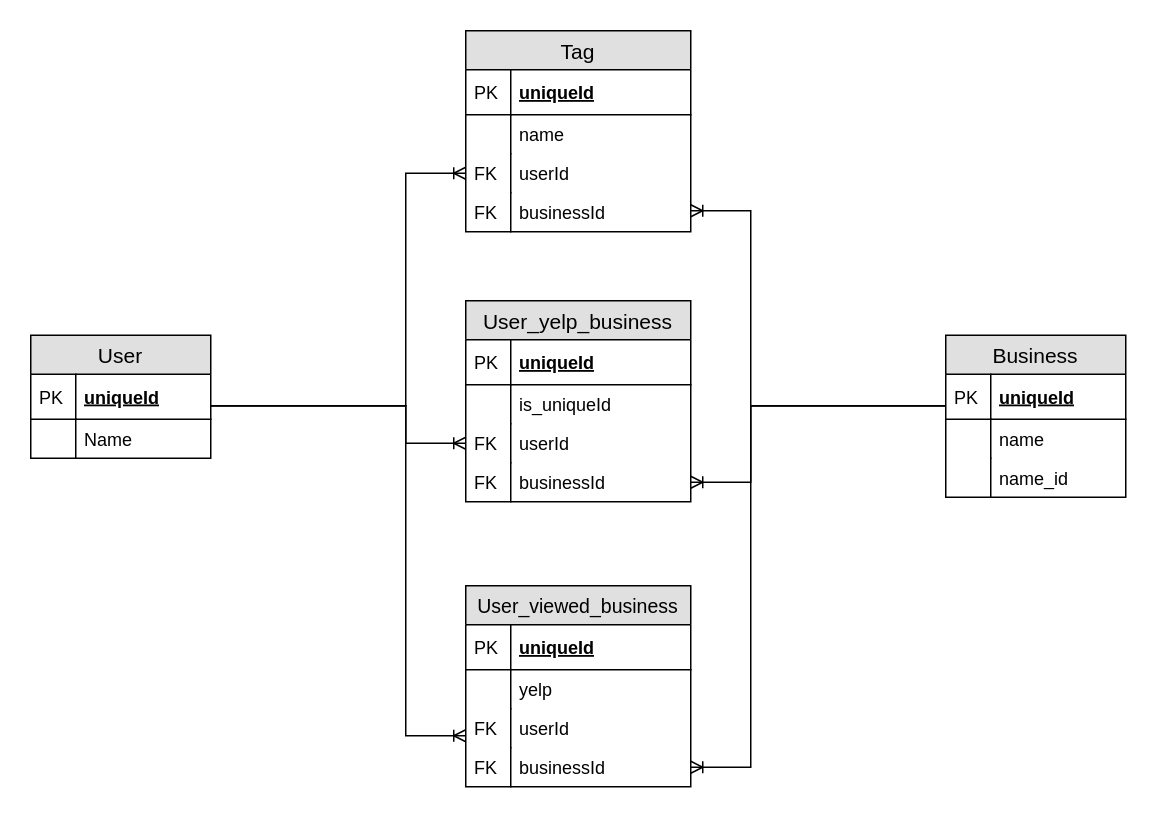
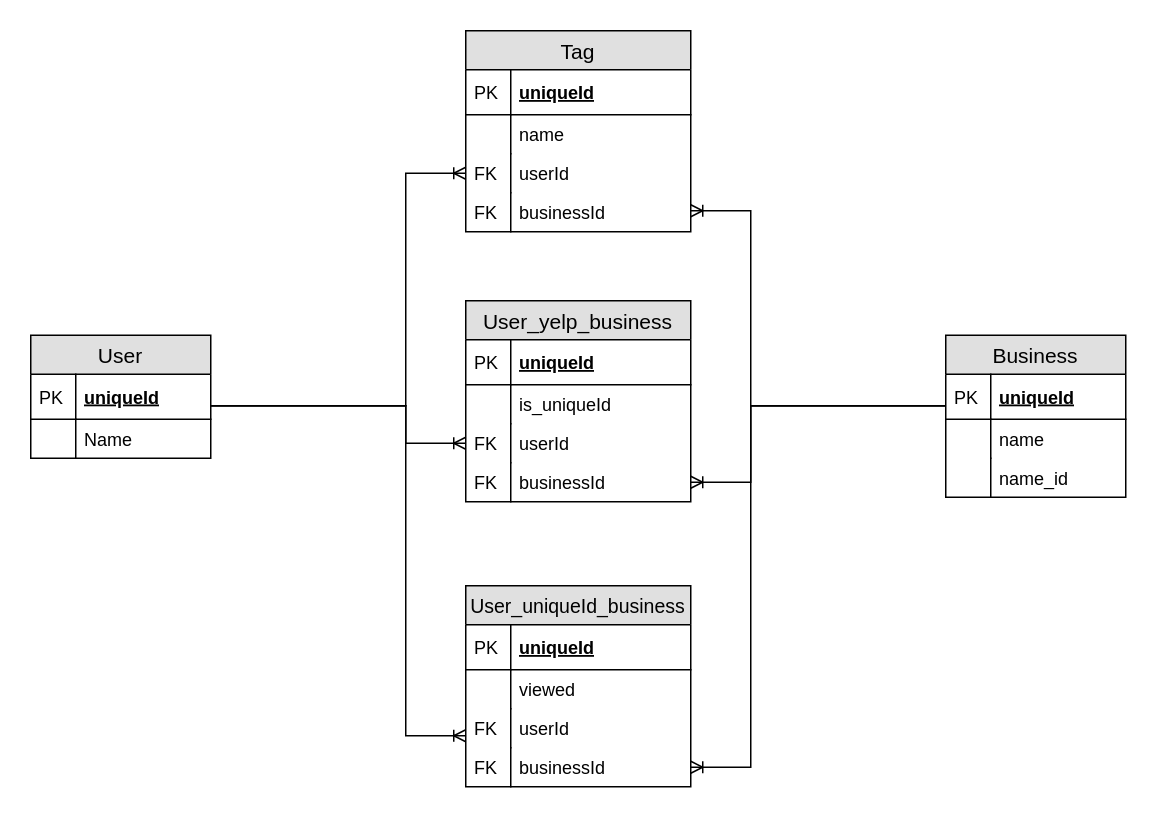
  <mxCell id="0" />
  <mxCell id="1" parent="0" />
  <mxCell id="2" value="User" style="swimlane;fontStyle=0;childLayout=stackLayout;horizontal=1;startSize=26;fillColor=#e0e0e0;horizontalStack=0;resizeParent=1;resizeParentMax=0;resizeLast=0;collapsible=1;marginBottom=0;swimlaneFillColor=#ffffff;align=center;fontSize=14;" parent="1" vertex="1"><mxGeometry x="20" y="223" width="120" height="82" as="geometry" /></mxCell>
  <mxCell id="3" value="uniqueId" style="shape=partialRectangle;top=0;left=0;right=0;bottom=1;align=left;verticalAlign=middle;fillColor=none;spacingLeft=34;spacingRight=4;overflow=hidden;rotatable=0;points=[[0,0.5],[1,0.5]];portConstraint=eastwest;dropTarget=0;fontStyle=5;fontSize=12;" parent="2" vertex="1"><mxGeometry y="26" width="120" height="30" as="geometry" /></mxCell>
  <mxCell id="4" value="PK" style="shape=partialRectangle;top=0;left=0;bottom=0;fillColor=none;align=left;verticalAlign=middle;spacingLeft=4;spacingRight=4;overflow=hidden;rotatable=0;points=[];portConstraint=eastwest;part=1;fontSize=12;" parent="3" vertex="1" connectable="0"><mxGeometry width="30" height="30" as="geometry" /></mxCell>
  <mxCell id="5" value="Name&#10;" style="shape=partialRectangle;top=0;left=0;right=0;bottom=0;align=left;verticalAlign=top;fillColor=none;spacingLeft=34;spacingRight=4;overflow=hidden;rotatable=0;points=[[0,0.5],[1,0.5]];portConstraint=eastwest;dropTarget=0;fontSize=12;" parent="2" vertex="1"><mxGeometry y="56" width="120" height="26" as="geometry" /></mxCell>
  <mxCell id="6" value="" style="shape=partialRectangle;top=0;left=0;bottom=0;fillColor=none;align=left;verticalAlign=top;spacingLeft=4;spacingRight=4;overflow=hidden;rotatable=0;points=[];portConstraint=eastwest;part=1;fontSize=12;" parent="5" vertex="1" connectable="0"><mxGeometry width="30" height="26" as="geometry" /></mxCell>
  <mxCell id="7" value="Business" style="swimlane;fontStyle=0;childLayout=stackLayout;horizontal=1;startSize=26;fillColor=#e0e0e0;horizontalStack=0;resizeParent=1;resizeParentMax=0;resizeLast=0;collapsible=1;marginBottom=0;swimlaneFillColor=#ffffff;align=center;fontSize=14;" parent="1" vertex="1"><mxGeometry x="630" y="223" width="120" height="108" as="geometry" /></mxCell>
  <mxCell id="8" value="uniqueId" style="shape=partialRectangle;top=0;left=0;right=0;bottom=1;align=left;verticalAlign=middle;fillColor=none;spacingLeft=34;spacingRight=4;overflow=hidden;rotatable=0;points=[[0,0.5],[1,0.5]];portConstraint=eastwest;dropTarget=0;fontStyle=5;fontSize=12;" parent="7" vertex="1"><mxGeometry y="26" width="120" height="30" as="geometry" /></mxCell>
  <mxCell id="9" value="PK" style="shape=partialRectangle;top=0;left=0;bottom=0;fillColor=none;align=left;verticalAlign=middle;spacingLeft=4;spacingRight=4;overflow=hidden;rotatable=0;points=[];portConstraint=eastwest;part=1;fontSize=12;" parent="8" vertex="1" connectable="0"><mxGeometry width="30" height="30" as="geometry" /></mxCell>
  <mxCell id="10" value="name" style="shape=partialRectangle;top=0;left=0;right=0;bottom=0;align=left;verticalAlign=top;fillColor=none;spacingLeft=34;spacingRight=4;overflow=hidden;rotatable=0;points=[[0,0.5],[1,0.5]];portConstraint=eastwest;dropTarget=0;fontSize=12;" parent="7" vertex="1"><mxGeometry y="56" width="120" height="26" as="geometry" /></mxCell>
  <mxCell id="11" value="" style="shape=partialRectangle;top=0;left=0;bottom=0;fillColor=none;align=left;verticalAlign=top;spacingLeft=4;spacingRight=4;overflow=hidden;rotatable=0;points=[];portConstraint=eastwest;part=1;fontSize=12;" parent="10" vertex="1" connectable="0"><mxGeometry width="30" height="26" as="geometry" /></mxCell>
  <mxCell id="12" style="edgeStyle=orthogonalEdgeStyle;rounded=0;orthogonalLoop=1;jettySize=auto;html=1;exitX=1;exitY=0.5;exitDx=0;exitDy=0;" parent="7" source="10" target="10" edge="1"><mxGeometry relative="1" as="geometry" /></mxCell>
  <mxCell id="13" value="name_id" style="shape=partialRectangle;top=0;left=0;right=0;bottom=0;align=left;verticalAlign=top;fillColor=none;spacingLeft=34;spacingRight=4;overflow=hidden;rotatable=0;points=[[0,0.5],[1,0.5]];portConstraint=eastwest;dropTarget=0;fontSize=12;" parent="7" vertex="1"><mxGeometry y="82" width="120" height="26" as="geometry" /></mxCell>
  <mxCell id="14" value="" style="shape=partialRectangle;top=0;left=0;bottom=0;fillColor=none;align=left;verticalAlign=top;spacingLeft=4;spacingRight=4;overflow=hidden;rotatable=0;points=[];portConstraint=eastwest;part=1;fontSize=12;" parent="13" vertex="1" connectable="0"><mxGeometry width="30" height="26" as="geometry" /></mxCell>
- <mxCell id="15" value="User_viewed_business" style="swimlane;fontStyle=0;childLayout=stackLayout;horizontal=1;startSize=26;fillColor=#e0e0e0;horizontalStack=0;resizeParent=1;resizeParentMax=0;resizeLast=0;collapsible=1;marginBottom=0;swimlaneFillColor=#ffffff;align=center;fontSize=13;" parent="1" vertex="1"><mxGeometry x="310" y="390" width="150" height="134" as="geometry" /></mxCell>
+ <mxCell id="15" value="User_uniqueId_business" style="swimlane;fontStyle=0;childLayout=stackLayout;horizontal=1;startSize=26;fillColor=#e0e0e0;horizontalStack=0;resizeParent=1;resizeParentMax=0;resizeLast=0;collapsible=1;marginBottom=0;swimlaneFillColor=#ffffff;align=center;fontSize=13;" parent="1" vertex="1"><mxGeometry x="310" y="390" width="150" height="134" as="geometry" /></mxCell>
  <mxCell id="16" value="uniqueId" style="shape=partialRectangle;top=0;left=0;right=0;bottom=1;align=left;verticalAlign=middle;fillColor=none;spacingLeft=34;spacingRight=4;overflow=hidden;rotatable=0;points=[[0,0.5],[1,0.5]];portConstraint=eastwest;dropTarget=0;fontStyle=5;fontSize=12;" parent="15" vertex="1"><mxGeometry y="26" width="150" height="30" as="geometry" /></mxCell>
  <mxCell id="17" value="PK" style="shape=partialRectangle;top=0;left=0;bottom=0;fillColor=none;align=left;verticalAlign=middle;spacingLeft=4;spacingRight=4;overflow=hidden;rotatable=0;points=[];portConstraint=eastwest;part=1;fontSize=12;" parent="16" vertex="1" connectable="0"><mxGeometry width="30" height="30" as="geometry" /></mxCell>
- <mxCell id="18" value="yelp" style="shape=partialRectangle;top=0;left=0;right=0;bottom=0;align=left;verticalAlign=top;fillColor=none;spacingLeft=34;spacingRight=4;overflow=hidden;rotatable=0;points=[[0,0.5],[1,0.5]];portConstraint=eastwest;dropTarget=0;fontSize=12;" parent="15" vertex="1"><mxGeometry y="56" width="150" height="26" as="geometry" /></mxCell>
+ <mxCell id="18" value="viewed" style="shape=partialRectangle;top=0;left=0;right=0;bottom=0;align=left;verticalAlign=top;fillColor=none;spacingLeft=34;spacingRight=4;overflow=hidden;rotatable=0;points=[[0,0.5],[1,0.5]];portConstraint=eastwest;dropTarget=0;fontSize=12;" parent="15" vertex="1"><mxGeometry y="56" width="150" height="26" as="geometry" /></mxCell>
  <mxCell id="19" value="" style="shape=partialRectangle;top=0;left=0;bottom=0;fillColor=none;align=left;verticalAlign=top;spacingLeft=4;spacingRight=4;overflow=hidden;rotatable=0;points=[];portConstraint=eastwest;part=1;fontSize=12;" parent="18" vertex="1" connectable="0"><mxGeometry width="30" height="26" as="geometry" /></mxCell>
  <mxCell id="20" value="userId&#10;&#10;" style="shape=partialRectangle;top=0;left=0;right=0;bottom=0;align=left;verticalAlign=top;fillColor=none;spacingLeft=34;spacingRight=4;overflow=hidden;rotatable=0;points=[[0,0.5],[1,0.5]];portConstraint=eastwest;dropTarget=0;fontSize=12;" parent="15" vertex="1"><mxGeometry y="82" width="150" height="26" as="geometry" /></mxCell>
  <mxCell id="21" value="FK" style="shape=partialRectangle;top=0;left=0;bottom=0;fillColor=none;align=left;verticalAlign=top;spacingLeft=4;spacingRight=4;overflow=hidden;rotatable=0;points=[];portConstraint=eastwest;part=1;fontSize=12;" parent="20" vertex="1" connectable="0"><mxGeometry width="30" height="26" as="geometry" /></mxCell>
  <mxCell id="22" value="businessId" style="shape=partialRectangle;top=0;left=0;right=0;bottom=0;align=left;verticalAlign=top;fillColor=none;spacingLeft=34;spacingRight=4;overflow=hidden;rotatable=0;points=[[0,0.5],[1,0.5]];portConstraint=eastwest;dropTarget=0;fontSize=12;" parent="15" vertex="1"><mxGeometry y="108" width="150" height="26" as="geometry" /></mxCell>
  <mxCell id="23" value="FK" style="shape=partialRectangle;top=0;left=0;bottom=0;fillColor=none;align=left;verticalAlign=top;spacingLeft=4;spacingRight=4;overflow=hidden;rotatable=0;points=[];portConstraint=eastwest;part=1;fontSize=12;" parent="22" vertex="1" connectable="0"><mxGeometry width="30" height="26" as="geometry" /></mxCell>
  <mxCell id="24" value="User_yelp_business" style="swimlane;fontStyle=0;childLayout=stackLayout;horizontal=1;startSize=26;fillColor=#e0e0e0;horizontalStack=0;resizeParent=1;resizeParentMax=0;resizeLast=0;collapsible=1;marginBottom=0;swimlaneFillColor=#ffffff;align=center;fontSize=14;" parent="1" vertex="1"><mxGeometry x="310" y="200" width="150" height="134" as="geometry" /></mxCell>
  <mxCell id="25" value="uniqueId" style="shape=partialRectangle;top=0;left=0;right=0;bottom=1;align=left;verticalAlign=middle;fillColor=none;spacingLeft=34;spacingRight=4;overflow=hidden;rotatable=0;points=[[0,0.5],[1,0.5]];portConstraint=eastwest;dropTarget=0;fontStyle=5;fontSize=12;" parent="24" vertex="1"><mxGeometry y="26" width="150" height="30" as="geometry" /></mxCell>
  <mxCell id="26" value="PK" style="shape=partialRectangle;top=0;left=0;bottom=0;fillColor=none;align=left;verticalAlign=middle;spacingLeft=4;spacingRight=4;overflow=hidden;rotatable=0;points=[];portConstraint=eastwest;part=1;fontSize=12;" parent="25" vertex="1" connectable="0"><mxGeometry width="30" height="30" as="geometry" /></mxCell>
  <mxCell id="27" value="is_uniqueId" style="shape=partialRectangle;top=0;left=0;right=0;bottom=0;align=left;verticalAlign=top;fillColor=none;spacingLeft=34;spacingRight=4;overflow=hidden;rotatable=0;points=[[0,0.5],[1,0.5]];portConstraint=eastwest;dropTarget=0;fontSize=12;" parent="24" vertex="1"><mxGeometry y="56" width="150" height="26" as="geometry" /></mxCell>
  <mxCell id="28" value="" style="shape=partialRectangle;top=0;left=0;bottom=0;fillColor=none;align=left;verticalAlign=top;spacingLeft=4;spacingRight=4;overflow=hidden;rotatable=0;points=[];portConstraint=eastwest;part=1;fontSize=12;" parent="27" vertex="1" connectable="0"><mxGeometry width="30" height="26" as="geometry" /></mxCell>
  <mxCell id="29" value="userId" style="shape=partialRectangle;top=0;left=0;right=0;bottom=0;align=left;verticalAlign=top;fillColor=none;spacingLeft=34;spacingRight=4;overflow=hidden;rotatable=0;points=[[0,0.5],[1,0.5]];portConstraint=eastwest;dropTarget=0;fontSize=12;" parent="24" vertex="1"><mxGeometry y="82" width="150" height="26" as="geometry" /></mxCell>
  <mxCell id="30" value="FK" style="shape=partialRectangle;top=0;left=0;bottom=0;fillColor=none;align=left;verticalAlign=top;spacingLeft=4;spacingRight=4;overflow=hidden;rotatable=0;points=[];portConstraint=eastwest;part=1;fontSize=12;" parent="29" vertex="1" connectable="0"><mxGeometry width="30" height="26" as="geometry" /></mxCell>
  <mxCell id="31" value="businessId" style="shape=partialRectangle;top=0;left=0;right=0;bottom=0;align=left;verticalAlign=top;fillColor=none;spacingLeft=34;spacingRight=4;overflow=hidden;rotatable=0;points=[[0,0.5],[1,0.5]];portConstraint=eastwest;dropTarget=0;fontSize=12;" parent="24" vertex="1"><mxGeometry y="108" width="150" height="26" as="geometry" /></mxCell>
  <mxCell id="32" value="FK" style="shape=partialRectangle;top=0;left=0;bottom=0;fillColor=none;align=left;verticalAlign=top;spacingLeft=4;spacingRight=4;overflow=hidden;rotatable=0;points=[];portConstraint=eastwest;part=1;fontSize=12;" parent="31" vertex="1" connectable="0"><mxGeometry width="30" height="26" as="geometry" /></mxCell>
  <mxCell id="33" value="Tag" style="swimlane;fontStyle=0;childLayout=stackLayout;horizontal=1;startSize=26;fillColor=#e0e0e0;horizontalStack=0;resizeParent=1;resizeParentMax=0;resizeLast=0;collapsible=1;marginBottom=0;swimlaneFillColor=#ffffff;align=center;fontSize=14;" parent="1" vertex="1"><mxGeometry x="310" y="20" width="150" height="134" as="geometry" /></mxCell>
  <mxCell id="34" value="uniqueId" style="shape=partialRectangle;top=0;left=0;right=0;bottom=1;align=left;verticalAlign=middle;fillColor=none;spacingLeft=34;spacingRight=4;overflow=hidden;rotatable=0;points=[[0,0.5],[1,0.5]];portConstraint=eastwest;dropTarget=0;fontStyle=5;fontSize=12;" parent="33" vertex="1"><mxGeometry y="26" width="150" height="30" as="geometry" /></mxCell>
  <mxCell id="35" value="PK" style="shape=partialRectangle;top=0;left=0;bottom=0;fillColor=none;align=left;verticalAlign=middle;spacingLeft=4;spacingRight=4;overflow=hidden;rotatable=0;points=[];portConstraint=eastwest;part=1;fontSize=12;" parent="34" vertex="1" connectable="0"><mxGeometry width="30" height="30" as="geometry" /></mxCell>
  <mxCell id="36" value="name" style="shape=partialRectangle;top=0;left=0;right=0;bottom=0;align=left;verticalAlign=top;fillColor=none;spacingLeft=34;spacingRight=4;overflow=hidden;rotatable=0;points=[[0,0.5],[1,0.5]];portConstraint=eastwest;dropTarget=0;fontSize=12;" parent="33" vertex="1"><mxGeometry y="56" width="150" height="26" as="geometry" /></mxCell>
  <mxCell id="37" value="" style="shape=partialRectangle;top=0;left=0;bottom=0;fillColor=none;align=left;verticalAlign=top;spacingLeft=4;spacingRight=4;overflow=hidden;rotatable=0;points=[];portConstraint=eastwest;part=1;fontSize=12;" parent="36" vertex="1" connectable="0"><mxGeometry width="30" height="26" as="geometry" /></mxCell>
  <mxCell id="38" value="userId" style="shape=partialRectangle;top=0;left=0;right=0;bottom=0;align=left;verticalAlign=top;fillColor=none;spacingLeft=34;spacingRight=4;overflow=hidden;rotatable=0;points=[[0,0.5],[1,0.5]];portConstraint=eastwest;dropTarget=0;fontSize=12;" parent="33" vertex="1"><mxGeometry y="82" width="150" height="26" as="geometry" /></mxCell>
  <mxCell id="39" value="FK" style="shape=partialRectangle;top=0;left=0;bottom=0;fillColor=none;align=left;verticalAlign=top;spacingLeft=4;spacingRight=4;overflow=hidden;rotatable=0;points=[];portConstraint=eastwest;part=1;fontSize=12;" parent="38" vertex="1" connectable="0"><mxGeometry width="30" height="26" as="geometry" /></mxCell>
  <mxCell id="40" value="businessId" style="shape=partialRectangle;top=0;left=0;right=0;bottom=0;align=left;verticalAlign=top;fillColor=none;spacingLeft=34;spacingRight=4;overflow=hidden;rotatable=0;points=[[0,0.5],[1,0.5]];portConstraint=eastwest;dropTarget=0;fontSize=12;" parent="33" vertex="1"><mxGeometry y="108" width="150" height="26" as="geometry" /></mxCell>
  <mxCell id="41" value="FK" style="shape=partialRectangle;top=0;left=0;bottom=0;fillColor=none;align=left;verticalAlign=top;spacingLeft=4;spacingRight=4;overflow=hidden;rotatable=0;points=[];portConstraint=eastwest;part=1;fontSize=12;" parent="40" vertex="1" connectable="0"><mxGeometry width="30" height="26" as="geometry" /></mxCell>
  <mxCell id="42" value="" style="edgeStyle=orthogonalEdgeStyle;fontSize=12;html=1;endArrow=ERoneToMany;rounded=0;" edge="1" parent="1" source="3" target="38"><mxGeometry width="100" height="100" relative="1" as="geometry"><mxPoint x="150" y="266" as="sourcePoint" /><mxPoint x="260" y="89" as="targetPoint" /><Array as="points"><mxPoint x="270" y="270" /><mxPoint x="270" y="115" /></Array></mxGeometry></mxCell>
  <mxCell id="43" value="" style="edgeStyle=orthogonalEdgeStyle;fontSize=12;html=1;endArrow=ERoneToMany;rounded=0;" edge="1" parent="1" source="3" target="20"><mxGeometry width="100" height="100" relative="1" as="geometry"><mxPoint x="150" y="300" as="sourcePoint" /><mxPoint x="260" y="490" as="targetPoint" /><Array as="points"><mxPoint x="270" y="270" /><mxPoint x="270" y="490" /></Array></mxGeometry></mxCell>
  <mxCell id="44" value="" style="edgeStyle=orthogonalEdgeStyle;fontSize=12;html=1;endArrow=ERoneToMany;rounded=0;" edge="1" parent="1" source="3" target="29"><mxGeometry width="100" height="100" relative="1" as="geometry"><mxPoint x="160" y="254" as="sourcePoint" /><mxPoint x="240" y="280" as="targetPoint" /><Array as="points"><mxPoint x="270" y="270" /><mxPoint x="270" y="295" /></Array></mxGeometry></mxCell>
  <mxCell id="45" value="" style="edgeStyle=orthogonalEdgeStyle;fontSize=12;html=1;endArrow=ERoneToMany;rounded=0;" edge="1" parent="1" source="8" target="40"><mxGeometry width="100" height="100" relative="1" as="geometry"><mxPoint x="570" y="270" as="sourcePoint" /><mxPoint x="460" y="115" as="targetPoint" /><Array as="points"><mxPoint x="500" y="270" /><mxPoint x="500" y="140" /></Array></mxGeometry></mxCell>
  <mxCell id="46" value="" style="edgeStyle=orthogonalEdgeStyle;fontSize=12;html=1;endArrow=ERoneToMany;rounded=0;" edge="1" parent="1" source="8" target="22"><mxGeometry width="100" height="100" relative="1" as="geometry"><mxPoint x="560" y="280" as="sourcePoint" /><mxPoint x="440" y="510" as="targetPoint" /><Array as="points"><mxPoint x="500" y="270" /><mxPoint x="500" y="511" /></Array></mxGeometry></mxCell>
  <mxCell id="47" value="" style="edgeStyle=orthogonalEdgeStyle;fontSize=12;html=1;endArrow=ERoneToMany;rounded=0;" edge="1" parent="1" source="8" target="31"><mxGeometry width="100" height="100" relative="1" as="geometry"><mxPoint x="545" y="216" as="sourcePoint" /><mxPoint x="430" y="115" as="targetPoint" /><Array as="points"><mxPoint x="500" y="270" /><mxPoint x="500" y="321" /></Array></mxGeometry></mxCell>
